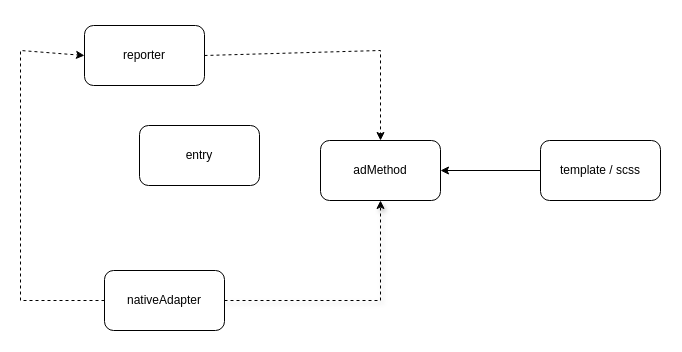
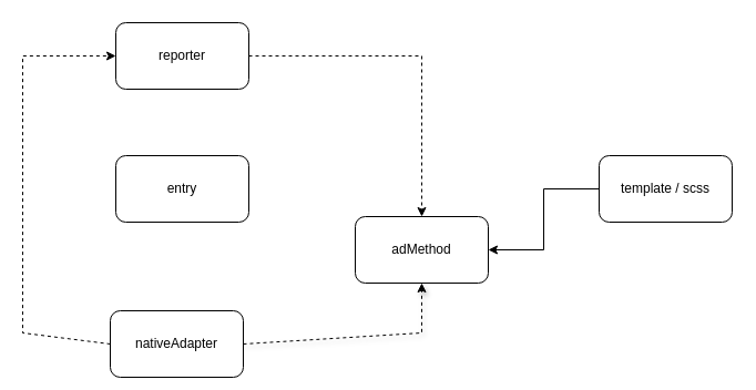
  <mxCell id="0" />
  <mxCell id="1" parent="0" />
- <mxCell id="2" value="reporter" style="rounded=1;whiteSpace=wrap;html=1;" parent="1" vertex="1"><mxGeometry x="84" y="25" width="120" height="60" as="geometry" /></mxCell>
- <mxCell id="3" value="adMethod" style="rounded=1;whiteSpace=wrap;html=1;" parent="1" vertex="1"><mxGeometry x="320" y="140" width="120" height="60" as="geometry" /></mxCell>
- <mxCell id="4" value="entry" style="rounded=1;whiteSpace=wrap;html=1;" parent="1" vertex="1"><mxGeometry x="139" y="125" width="120" height="60" as="geometry" /></mxCell>
- <mxCell id="5" value="nativeAdapter" style="rounded=1;whiteSpace=wrap;html=1;" parent="1" vertex="1"><mxGeometry x="104" y="270" width="120" height="60" as="geometry" /></mxCell>
+ <mxCell id="2" value="reporter" style="rounded=1;whiteSpace=wrap;html=1;" parent="1" vertex="1"><mxGeometry x="104" y="20" width="120" height="60" as="geometry" /></mxCell>
+ <mxCell id="3" value="adMethod" style="rounded=1;whiteSpace=wrap;html=1;" parent="1" vertex="1"><mxGeometry x="320" y="195" width="120" height="60" as="geometry" /></mxCell>
+ <mxCell id="4" value="entry" style="rounded=1;whiteSpace=wrap;html=1;" parent="1" vertex="1"><mxGeometry x="104" y="140" width="120" height="60" as="geometry" /></mxCell>
+ <mxCell id="5" value="nativeAdapter" style="rounded=1;whiteSpace=wrap;html=1;" parent="1" vertex="1"><mxGeometry x="99" y="280" width="120" height="60" as="geometry" /></mxCell>
  <mxCell id="6" value="" style="edgeStyle=orthogonalEdgeStyle;rounded=0;orthogonalLoop=1;jettySize=auto;html=1;" parent="1" source="7" target="3" edge="1"><mxGeometry relative="1" as="geometry" /></mxCell>
  <mxCell id="7" value="template / scss" style="rounded=1;whiteSpace=wrap;html=1;" parent="1" vertex="1"><mxGeometry x="540" y="140" width="120" height="60" as="geometry" /></mxCell>
  <mxCell id="8" value="" style="endArrow=classic;html=1;rounded=0;exitX=1;exitY=0.5;exitDx=0;exitDy=0;entryX=0.5;entryY=0;entryDx=0;entryDy=0;dashed=1;" parent="1" source="2" target="3" edge="1"><mxGeometry width="50" height="50" relative="1" as="geometry"><mxPoint x="410" y="50" as="sourcePoint" /><mxPoint x="460" y="0" as="targetPoint" /><Array as="points"><mxPoint x="380" y="50" /></Array></mxGeometry></mxCell>
  <mxCell id="9" value="" style="endArrow=classic;html=1;rounded=0;exitX=1;exitY=0.5;exitDx=0;exitDy=0;entryX=0.5;entryY=1;entryDx=0;entryDy=0;shadow=1;dashed=1;" parent="1" source="5" target="3" edge="1"><mxGeometry width="50" height="50" relative="1" as="geometry"><mxPoint x="234" y="60" as="sourcePoint" /><mxPoint x="390" y="150" as="targetPoint" /><Array as="points"><mxPoint x="380" y="300" /></Array></mxGeometry></mxCell>
  <mxCell id="10" value="" style="endArrow=classic;html=1;rounded=0;exitX=0;exitY=0.5;exitDx=0;exitDy=0;entryX=0;entryY=0.5;entryDx=0;entryDy=0;dashed=1;" parent="1" source="5" target="2" edge="1"><mxGeometry width="50" height="50" relative="1" as="geometry"><mxPoint x="230" y="490" as="sourcePoint" /><mxPoint x="280" y="440" as="targetPoint" /><Array as="points"><mxPoint x="20" y="300" /><mxPoint x="20" y="50" /></Array></mxGeometry></mxCell>
